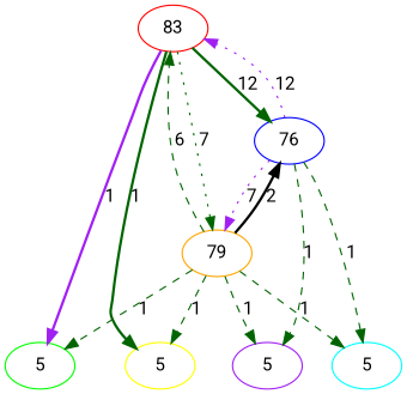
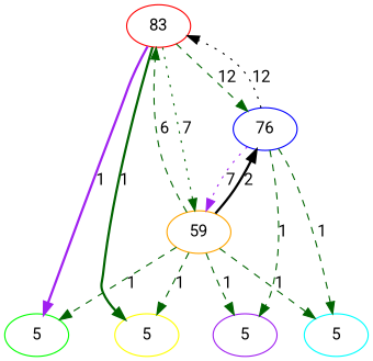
  strict digraph {
    fontname=Roboto
    node [fontname=Roboto]
    edge [color=darkgreen fontname=Roboto style=dashed]
    n1 [color=red label=83]
    n2 [color=green label=5]
    n3 [color=blue label=76]
    n4 [color=yellow label=5]
-   n5 [color=orange label=79]
+   n5 [color=orange label=59]
    n6 [color=cyan label=5]
    n7 [color=purple label=5]
    n1 -> n2 [color=purple label=1 style=bold]
-   n1 -> n3 [label=12 style=bold]
+   n1 -> n3 [label=12]
    n1 -> n4 [label=1 style=bold]
    n1 -> n5 [label=7 style=dotted]
-   n3 -> n1 [color=purple label=12 style=dotted]
+   n3 -> n1 [color=black label=12 style=dotted]
    n3 -> n5 [color=purple label=7 style=dotted]
    n3 -> n6 [label=1]
    n3 -> n7 [label=1]
    n5 -> n1 [label=6]
    n5 -> n2 [label=1]
    n5 -> n3 [color=black label=2 style=bold]
    n5 -> n4 [label=1]
    n5 -> n6 [label=1]
    n5 -> n7 [label=1]
  }
